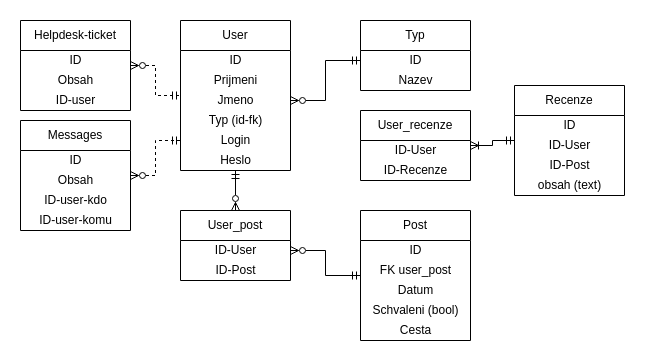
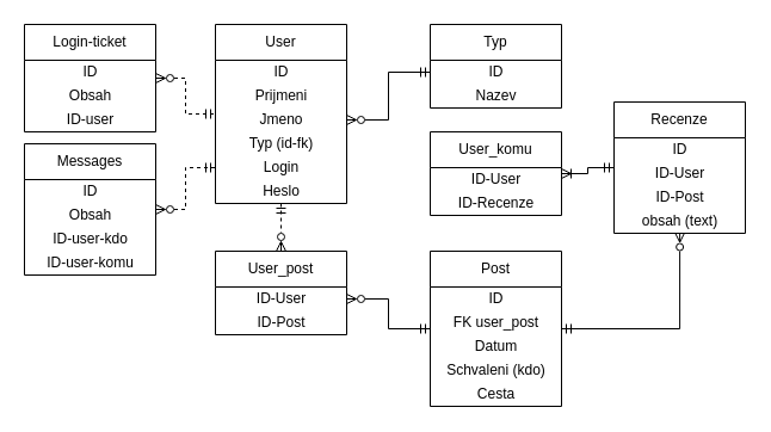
  <mxCell id="0" />
  <mxCell id="1" parent="0" />
+ <mxCell id="2" style="edgeStyle=orthogonalEdgeStyle;rounded=0;orthogonalLoop=1;jettySize=auto;html=1;entryX=0.501;entryY=0.975;entryDx=0;entryDy=0;entryPerimeter=0;endArrow=ERzeroToMany;endFill=0;startArrow=ERmandOne;startFill=0;" edge="1" parent="1" source="3" target="29"><mxGeometry relative="1" as="geometry" /></mxCell>
  <mxCell id="3" value="Post" style="swimlane;fontStyle=0;childLayout=stackLayout;horizontal=1;startSize=30;horizontalStack=0;resizeParent=1;resizeParentMax=0;resizeLast=0;collapsible=1;marginBottom=0;whiteSpace=wrap;html=1;" parent="1" vertex="1"><mxGeometry x="360" y="210" width="110" height="130" as="geometry" /></mxCell>
  <mxCell id="4" value="ID" style="text;html=1;align=center;verticalAlign=middle;resizable=0;points=[];autosize=1;strokeColor=none;fillColor=none;spacing=0;" parent="3" vertex="1"><mxGeometry y="30" width="110" height="20" as="geometry" /></mxCell>
  <mxCell id="5" value="FK user_post" style="text;html=1;align=center;verticalAlign=middle;resizable=0;points=[];autosize=1;strokeColor=none;fillColor=none;spacing=0;" parent="3" vertex="1"><mxGeometry y="50" width="110" height="20" as="geometry" /></mxCell>
  <mxCell id="6" value="Datum" style="text;html=1;align=center;verticalAlign=middle;resizable=0;points=[];autosize=1;strokeColor=none;fillColor=none;spacing=0;spacingTop=0;" parent="3" vertex="1"><mxGeometry y="70" width="110" height="20" as="geometry" /></mxCell>
- <mxCell id="7" value="Schvaleni (bool)" style="text;html=1;align=center;verticalAlign=middle;resizable=0;points=[];autosize=1;strokeColor=none;fillColor=none;spacing=0;spacingTop=0;" parent="3" vertex="1"><mxGeometry y="90" width="110" height="20" as="geometry" /></mxCell>
+ <mxCell id="7" value="Schvaleni (kdo)" style="text;html=1;align=center;verticalAlign=middle;resizable=0;points=[];autosize=1;strokeColor=none;fillColor=none;spacing=0;spacingTop=0;" parent="3" vertex="1"><mxGeometry y="90" width="110" height="20" as="geometry" /></mxCell>
  <mxCell id="8" value="Cesta" style="text;html=1;align=center;verticalAlign=middle;resizable=0;points=[];autosize=1;strokeColor=none;fillColor=none;spacing=0;spacingTop=0;" parent="3" vertex="1"><mxGeometry y="110" width="110" height="20" as="geometry" /></mxCell>
  <mxCell id="9" value="User" style="swimlane;fontStyle=0;childLayout=stackLayout;horizontal=1;startSize=30;horizontalStack=0;resizeParent=1;resizeParentMax=0;resizeLast=0;collapsible=1;marginBottom=0;whiteSpace=wrap;html=1;" parent="1" vertex="1"><mxGeometry x="180" y="20" width="110" height="150" as="geometry" /></mxCell>
  <mxCell id="10" value="ID" style="text;html=1;align=center;verticalAlign=middle;resizable=0;points=[];autosize=1;strokeColor=none;fillColor=none;spacing=0;" parent="9" vertex="1"><mxGeometry y="30" width="110" height="20" as="geometry" /></mxCell>
  <mxCell id="11" value="Prijmeni&lt;span style=&quot;color: rgba(0, 0, 0, 0); font-family: monospace; font-size: 0px; text-align: start;&quot;&gt;%3CmxGraphModel%3E%3Croot%3E%3CmxCell%20id%3D%220%22%2F%3E%3CmxCell%20id%3D%221%22%20parent%3D%220%22%2F%3E%3CmxCell%20id%3D%222%22%20value%3D%22Jmeno%26lt%3Bspan%20style%3D%26quot%3Bcolor%3A%20rgba(0%2C%200%2C%200%2C%200)%3B%20font-family%3A%20monospace%3B%20font-size%3A%200px%3B%20text-align%3A%20start%3B%26quot%3B%26gt%3B%253CmxGraphModel%253E%253Croot%253E%253CmxCell%2520id%253D%25220%2522%252F%253E%253CmxCell%2520id%253D%25221%2522%2520parent%253D%25220%2522%252F%253E%253CmxCell%2520id%253D%25222%2522%2520value%253D%2522Redaktor%2522%2520style%253D%2522swimlane%253BfontStyle%253D0%253BchildLayout%253DstackLayout%253Bhorizontal%253D1%253BstartSize%253D30%253BhorizontalStack%253D0%253BresizeParent%253D1%253BresizeParentMax%253D0%253BresizeLast%253D0%253Bcollapsible%253D1%253BmarginBottom%253D0%253BwhiteSpace%253Dwrap%253Bhtml%253D1%253B%2522%2520vertex%253D%25221%2522%2520parent%253D%25221%2522%253E%253CmxGeometry%2520x%253D%2522470%2522%2520y%253D%2522150%2522%2520width%253D%2522110%2522%2520height%253D%252260%2522%2520as%253D%2522geometry%2522%252F%253E%253C%252FmxCell%253E%253C%252Froot%253E%253C%252FmxGraphModel%253E%26lt%3B%2Fspan%26gt%3B%22%20style%3D%22text%3Bhtml%3D1%3Balign%3Dcenter%3BverticalAlign%3Dmiddle%3Bresizable%3D0%3Bpoints%3D%5B%5D%3Bautosize%3D1%3BstrokeColor%3Dnone%3BfillColor%3Dnone%3Bspacing%3D0%3B%22%20vertex%3D%221%22%20parent%3D%221%22%3E%3CmxGeometry%20x%3D%2280%22%20y%3D%22140%22%20width%3D%22110%22%20height%3D%2220%22%20as%3D%22geometry%22%2F%3E%3C%2FmxCell%3E%3C%2Froot%3E%3C%2FmxGraphModel%3E&lt;/span&gt;" style="text;html=1;align=center;verticalAlign=middle;resizable=0;points=[];autosize=1;strokeColor=none;fillColor=none;spacing=0;" parent="9" vertex="1"><mxGeometry y="50" width="110" height="20" as="geometry" /></mxCell>
  <mxCell id="12" value="Jmeno&lt;span style=&quot;color: rgba(0, 0, 0, 0); font-family: monospace; font-size: 0px; text-align: start;&quot;&gt;%3CmxGraphModel%3E%3Croot%3E%3CmxCell%20id%3D%220%22%2F%3E%3CmxCell%20id%3D%221%22%20parent%3D%220%22%2F%3E%3CmxCell%20id%3D%222%22%20value%3D%22Redaktor%22%20style%3D%22swimlane%3BfontStyle%3D0%3BchildLayout%3DstackLayout%3Bhorizontal%3D1%3BstartSize%3D30%3BhorizontalStack%3D0%3BresizeParent%3D1%3BresizeParentMax%3D0%3BresizeLast%3D0%3Bcollapsible%3D1%3BmarginBottom%3D0%3BwhiteSpace%3Dwrap%3Bhtml%3D1%3B%22%20vertex%3D%221%22%20parent%3D%221%22%3E%3CmxGeometry%20x%3D%22470%22%20y%3D%22150%22%20width%3D%22110%22%20height%3D%2260%22%20as%3D%22geometry%22%2F%3E%3C%2FmxCell%3E%3C%2Froot%3E%3C%2FmxGraphModel%3E&lt;/span&gt;" style="text;html=1;align=center;verticalAlign=middle;resizable=0;points=[];autosize=1;strokeColor=none;fillColor=none;spacing=0;spacingTop=0;" parent="9" vertex="1"><mxGeometry y="70" width="110" height="20" as="geometry" /></mxCell>
  <mxCell id="13" value="Typ (id-fk)" style="text;html=1;align=center;verticalAlign=middle;resizable=0;points=[];autosize=1;strokeColor=none;fillColor=none;spacing=0;spacingTop=0;" parent="9" vertex="1"><mxGeometry y="90" width="110" height="20" as="geometry" /></mxCell>
  <mxCell id="14" value="Login" style="text;html=1;align=center;verticalAlign=middle;resizable=0;points=[];autosize=1;strokeColor=none;fillColor=none;spacing=0;spacingTop=0;" parent="9" vertex="1"><mxGeometry y="110" width="110" height="20" as="geometry" /></mxCell>
  <mxCell id="15" value="Heslo" style="text;html=1;align=center;verticalAlign=middle;resizable=0;points=[];autosize=1;strokeColor=none;fillColor=none;spacing=0;" parent="9" vertex="1"><mxGeometry y="130" width="110" height="20" as="geometry" /></mxCell>
  <mxCell id="16" value="Typ" style="swimlane;fontStyle=0;childLayout=stackLayout;horizontal=1;startSize=30;horizontalStack=0;resizeParent=1;resizeParentMax=0;resizeLast=0;collapsible=1;marginBottom=0;whiteSpace=wrap;html=1;" parent="1" vertex="1"><mxGeometry x="360" y="20" width="110" height="70" as="geometry" /></mxCell>
  <mxCell id="17" value="ID" style="text;html=1;align=center;verticalAlign=middle;resizable=0;points=[];autosize=1;strokeColor=none;fillColor=none;spacing=0;" parent="16" vertex="1"><mxGeometry y="30" width="110" height="20" as="geometry" /></mxCell>
  <mxCell id="18" value="Nazev" style="text;html=1;align=center;verticalAlign=middle;resizable=0;points=[];autosize=1;strokeColor=none;fillColor=none;spacing=0;" parent="16" vertex="1"><mxGeometry y="50" width="110" height="20" as="geometry" /></mxCell>
  <mxCell id="19" style="edgeStyle=orthogonalEdgeStyle;rounded=0;orthogonalLoop=1;jettySize=auto;html=1;entryX=1;entryY=0.5;entryDx=0;entryDy=0;entryPerimeter=0;endArrow=ERzeroToMany;endFill=0;startArrow=ERmandOne;startFill=0;" parent="1" source="17" target="12" edge="1"><mxGeometry relative="1" as="geometry" /></mxCell>
  <mxCell id="20" value="User_post" style="swimlane;fontStyle=0;childLayout=stackLayout;horizontal=1;startSize=30;horizontalStack=0;resizeParent=1;resizeParentMax=0;resizeLast=0;collapsible=1;marginBottom=0;whiteSpace=wrap;html=1;" parent="1" vertex="1"><mxGeometry x="180" y="210" width="110" height="70" as="geometry" /></mxCell>
  <mxCell id="21" value="ID-User" style="text;html=1;align=center;verticalAlign=middle;resizable=0;points=[];autosize=1;strokeColor=none;fillColor=none;spacing=0;" parent="20" vertex="1"><mxGeometry y="30" width="110" height="20" as="geometry" /></mxCell>
  <mxCell id="22" value="ID-Post" style="text;html=1;align=center;verticalAlign=middle;resizable=0;points=[];autosize=1;strokeColor=none;fillColor=none;spacing=0;" parent="20" vertex="1"><mxGeometry y="50" width="110" height="20" as="geometry" /></mxCell>
- <mxCell id="23" style="edgeStyle=orthogonalEdgeStyle;rounded=0;orthogonalLoop=1;jettySize=auto;html=1;entryX=0.5;entryY=0;entryDx=0;entryDy=0;endArrow=ERzeroToMany;endFill=0;startArrow=ERmandOne;startFill=0;" parent="1" source="15" target="20" edge="1"><mxGeometry relative="1" as="geometry" /></mxCell>
+ <mxCell id="23" style="edgeStyle=orthogonalEdgeStyle;rounded=0;orthogonalLoop=1;jettySize=auto;html=1;entryX=0.5;entryY=0;entryDx=0;entryDy=0;endArrow=ERzeroToMany;endFill=0;startArrow=ERmandOne;startFill=0;dashed=1;" parent="1" source="15" target="20" edge="1"><mxGeometry relative="1" as="geometry" /></mxCell>
  <mxCell id="24" style="edgeStyle=orthogonalEdgeStyle;rounded=0;orthogonalLoop=1;jettySize=auto;html=1;endArrow=ERmandOne;endFill=0;startArrow=ERzeroToMany;startFill=0;" parent="1" source="21" target="3" edge="1"><mxGeometry relative="1" as="geometry" /></mxCell>
  <mxCell id="25" value="Recenze" style="swimlane;fontStyle=0;childLayout=stackLayout;horizontal=1;startSize=30;horizontalStack=0;resizeParent=1;resizeParentMax=0;resizeLast=0;collapsible=1;marginBottom=0;whiteSpace=wrap;html=1;" parent="1" vertex="1"><mxGeometry x="514" y="85" width="110" height="110" as="geometry" /></mxCell>
  <mxCell id="26" value="ID" style="text;html=1;align=center;verticalAlign=middle;resizable=0;points=[];autosize=1;strokeColor=none;fillColor=none;spacing=0;" parent="25" vertex="1"><mxGeometry y="30" width="110" height="20" as="geometry" /></mxCell>
  <mxCell id="27" value="ID-User" style="text;html=1;align=center;verticalAlign=middle;resizable=0;points=[];autosize=1;strokeColor=none;fillColor=none;spacing=0;" parent="25" vertex="1"><mxGeometry y="50" width="110" height="20" as="geometry" /></mxCell>
  <mxCell id="28" value="ID-Post" style="text;html=1;align=center;verticalAlign=middle;resizable=0;points=[];autosize=1;strokeColor=none;fillColor=none;spacing=0;" vertex="1" parent="25"><mxGeometry y="70" width="110" height="20" as="geometry" /></mxCell>
  <mxCell id="29" value="obsah (text)" style="text;html=1;align=center;verticalAlign=middle;resizable=0;points=[];autosize=1;strokeColor=none;fillColor=none;spacing=0;" vertex="1" parent="25"><mxGeometry y="90" width="110" height="20" as="geometry" /></mxCell>
  <mxCell id="30" style="edgeStyle=orthogonalEdgeStyle;rounded=0;orthogonalLoop=1;jettySize=auto;html=1;endArrow=ERmandOne;endFill=0;startArrow=ERoneToMany;startFill=0;" edge="1" parent="1" source="31" target="25"><mxGeometry relative="1" as="geometry" /></mxCell>
- <mxCell id="31" value="User_recenze" style="swimlane;fontStyle=0;childLayout=stackLayout;horizontal=1;startSize=30;horizontalStack=0;resizeParent=1;resizeParentMax=0;resizeLast=0;collapsible=1;marginBottom=0;whiteSpace=wrap;html=1;" vertex="1" parent="1"><mxGeometry x="360" y="110" width="110" height="70" as="geometry" /></mxCell>
+ <mxCell id="31" value="User_komu" style="swimlane;fontStyle=0;childLayout=stackLayout;horizontal=1;startSize=30;horizontalStack=0;resizeParent=1;resizeParentMax=0;resizeLast=0;collapsible=1;marginBottom=0;whiteSpace=wrap;html=1;" vertex="1" parent="1"><mxGeometry x="360" y="110" width="110" height="70" as="geometry" /></mxCell>
  <mxCell id="32" value="ID-User" style="text;html=1;align=center;verticalAlign=middle;resizable=0;points=[];autosize=1;strokeColor=none;fillColor=none;spacing=0;" vertex="1" parent="31"><mxGeometry y="30" width="110" height="20" as="geometry" /></mxCell>
  <mxCell id="33" value="ID-Recenze" style="text;html=1;align=center;verticalAlign=middle;resizable=0;points=[];autosize=1;strokeColor=none;fillColor=none;spacing=0;" vertex="1" parent="31"><mxGeometry y="50" width="110" height="20" as="geometry" /></mxCell>
  <mxCell id="34" style="edgeStyle=orthogonalEdgeStyle;rounded=0;orthogonalLoop=1;jettySize=auto;html=1;endArrow=ERmandOne;endFill=0;startArrow=ERzeroToMany;startFill=0;dashed=1;" edge="1" parent="1" source="35" target="14"><mxGeometry relative="1" as="geometry" /></mxCell>
  <mxCell id="35" value="Messages" style="swimlane;fontStyle=0;childLayout=stackLayout;horizontal=1;startSize=30;horizontalStack=0;resizeParent=1;resizeParentMax=0;resizeLast=0;collapsible=1;marginBottom=0;whiteSpace=wrap;html=1;" vertex="1" parent="1"><mxGeometry x="20" y="120" width="110" height="110" as="geometry" /></mxCell>
  <mxCell id="36" value="ID" style="text;html=1;align=center;verticalAlign=middle;resizable=0;points=[];autosize=1;strokeColor=none;fillColor=none;spacing=0;" vertex="1" parent="35"><mxGeometry y="30" width="110" height="20" as="geometry" /></mxCell>
  <mxCell id="37" value="Obsah" style="text;html=1;align=center;verticalAlign=middle;resizable=0;points=[];autosize=1;strokeColor=none;fillColor=none;spacing=0;" vertex="1" parent="35"><mxGeometry y="50" width="110" height="20" as="geometry" /></mxCell>
  <mxCell id="38" value="ID-user-kdo" style="text;html=1;align=center;verticalAlign=middle;resizable=0;points=[];autosize=1;strokeColor=none;fillColor=none;spacing=0;" vertex="1" parent="35"><mxGeometry y="70" width="110" height="20" as="geometry" /></mxCell>
  <mxCell id="39" value="ID-user-komu" style="text;html=1;align=center;verticalAlign=middle;resizable=0;points=[];autosize=1;strokeColor=none;fillColor=none;spacing=0;" vertex="1" parent="35"><mxGeometry y="90" width="110" height="20" as="geometry" /></mxCell>
  <mxCell id="40" style="edgeStyle=orthogonalEdgeStyle;rounded=0;orthogonalLoop=1;jettySize=auto;html=1;endArrow=ERmandOne;endFill=0;startArrow=ERzeroToMany;startFill=0;dashed=1;" edge="1" parent="1" source="41" target="9"><mxGeometry relative="1" as="geometry" /></mxCell>
- <mxCell id="41" value="Helpdesk-ticket" style="swimlane;fontStyle=0;childLayout=stackLayout;horizontal=1;startSize=30;horizontalStack=0;resizeParent=1;resizeParentMax=0;resizeLast=0;collapsible=1;marginBottom=0;whiteSpace=wrap;html=1;" vertex="1" parent="1"><mxGeometry x="20" y="20" width="110" height="90" as="geometry" /></mxCell>
+ <mxCell id="41" value="Login-ticket" style="swimlane;fontStyle=0;childLayout=stackLayout;horizontal=1;startSize=30;horizontalStack=0;resizeParent=1;resizeParentMax=0;resizeLast=0;collapsible=1;marginBottom=0;whiteSpace=wrap;html=1;" vertex="1" parent="1"><mxGeometry x="20" y="20" width="110" height="90" as="geometry" /></mxCell>
  <mxCell id="42" value="ID" style="text;html=1;align=center;verticalAlign=middle;resizable=0;points=[];autosize=1;strokeColor=none;fillColor=none;spacing=0;" vertex="1" parent="41"><mxGeometry y="30" width="110" height="20" as="geometry" /></mxCell>
  <mxCell id="43" value="Obsah" style="text;html=1;align=center;verticalAlign=middle;resizable=0;points=[];autosize=1;strokeColor=none;fillColor=none;spacing=0;" vertex="1" parent="41"><mxGeometry y="50" width="110" height="20" as="geometry" /></mxCell>
  <mxCell id="44" value="ID-user" style="text;html=1;align=center;verticalAlign=middle;resizable=0;points=[];autosize=1;strokeColor=none;fillColor=none;spacing=0;" vertex="1" parent="41"><mxGeometry y="70" width="110" height="20" as="geometry" /></mxCell>
